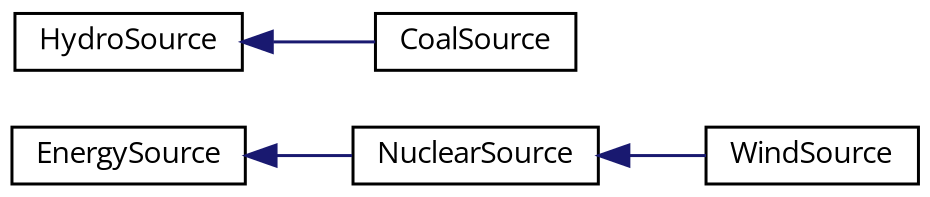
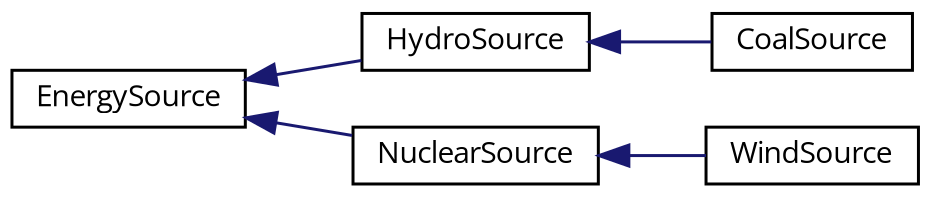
  digraph {
    fontname="Open Sans"
    rankdir=LR
    node [color=black fillcolor=white fontname="Open Sans" fontsize=10 shape=record style=filled]
    edge [color=midnightblue dir=back fontname="Open Sans" fontsize=10 labelfontname=Helvetica labelfontsize=10 style=solid]
    n1 [height=0.2 label=EnergySource width=0.4]
    n2 [height=0.2 label=HydroSource width=0.4]
    n3 [height=0.2 label=NuclearSource width=0.4]
    n4 [height=0.2 label=CoalSource width=0.4]
    n5 [height=0.2 label=WindSource width=0.4]
+   n1 -> n2
    n1 -> n3
    n2 -> n4
    n3 -> n5
  }
